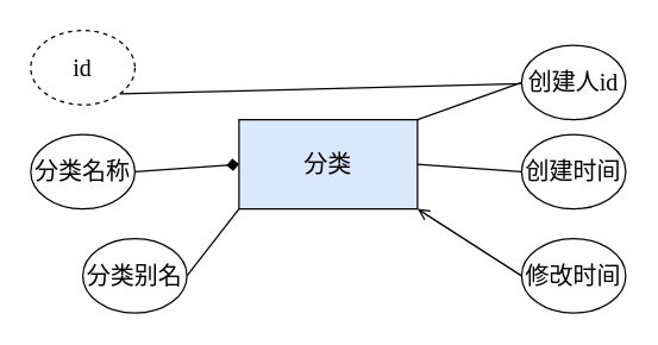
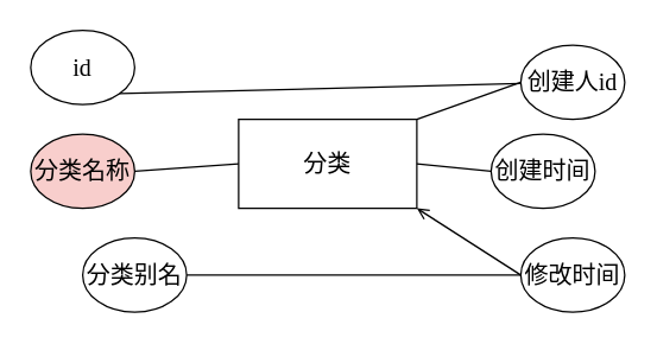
  <mxCell id="0" />
  <mxCell id="1" parent="0" />
- <mxCell id="2" value="分类" style="rounded=0;whiteSpace=wrap;html=1;fontFamily=Times New Roman;fontSize=16;fillColor=#dae8fc;" parent="1" vertex="1"><mxGeometry x="160" y="80" width="120" height="60" as="geometry" /></mxCell>
- <mxCell id="3" value="id" style="ellipse;whiteSpace=wrap;html=1;fontFamily=Times New Roman;fontSize=16;dashed=1;" parent="1" vertex="1"><mxGeometry x="20" y="20" width="70" height="50" as="geometry" /></mxCell>
- <mxCell id="4" value="分类名称" style="ellipse;whiteSpace=wrap;html=1;fontFamily=Times New Roman;fontSize=16;" parent="1" vertex="1"><mxGeometry x="20" y="90" width="70" height="50" as="geometry" /></mxCell>
+ <mxCell id="2" value="分类" style="rounded=0;whiteSpace=wrap;html=1;fontFamily=Times New Roman;fontSize=16;" parent="1" vertex="1"><mxGeometry x="160" y="80" width="120" height="60" as="geometry" /></mxCell>
+ <mxCell id="3" value="id" style="ellipse;whiteSpace=wrap;html=1;fontFamily=Times New Roman;fontSize=16;" parent="1" vertex="1"><mxGeometry x="20" y="20" width="70" height="50" as="geometry" /></mxCell>
+ <mxCell id="4" value="分类名称" style="ellipse;whiteSpace=wrap;html=1;fontFamily=Times New Roman;fontSize=16;fillColor=#f8cecc;" parent="1" vertex="1"><mxGeometry x="20" y="90" width="70" height="50" as="geometry" /></mxCell>
  <mxCell id="5" value="分类别名" style="ellipse;whiteSpace=wrap;html=1;fontFamily=Times New Roman;fontSize=16;" parent="1" vertex="1"><mxGeometry x="55" y="160" width="70" height="50" as="geometry" /></mxCell>
  <mxCell id="6" value="修改时间" style="ellipse;whiteSpace=wrap;html=1;fontFamily=Times New Roman;fontSize=16;" parent="1" vertex="1"><mxGeometry x="350" y="160" width="70" height="50" as="geometry" /></mxCell>
- <mxCell id="7" value="创建时间" style="ellipse;whiteSpace=wrap;html=1;fontFamily=Times New Roman;fontSize=16;" parent="1" vertex="1"><mxGeometry x="350" y="90" width="70" height="50" as="geometry" /></mxCell>
+ <mxCell id="7" value="创建时间" style="ellipse;whiteSpace=wrap;html=1;fontFamily=Times New Roman;fontSize=16;" parent="1" vertex="1"><mxGeometry x="330" y="90" width="70" height="50" as="geometry" /></mxCell>
  <mxCell id="8" value="创建人id" style="ellipse;whiteSpace=wrap;html=1;fontFamily=Times New Roman;fontSize=16;" parent="1" vertex="1"><mxGeometry x="350" y="30" width="70" height="50" as="geometry" /></mxCell>
  <mxCell id="9" value="" style="endArrow=open;html=1;rounded=0;exitX=0;exitY=0.5;exitDx=0;exitDy=0;entryX=1;entryY=1;entryDx=0;entryDy=0;fontFamily=Times New Roman;fontSize=16;" parent="1" source="6" target="2" edge="1"><mxGeometry width="50" height="50" relative="1" as="geometry"><mxPoint x="200" y="170" as="sourcePoint" /><mxPoint x="270" y="140" as="targetPoint" /></mxGeometry></mxCell>
  <mxCell id="10" value="" style="endArrow=none;html=1;rounded=0;exitX=0;exitY=0.5;exitDx=0;exitDy=0;entryX=1;entryY=0.5;entryDx=0;entryDy=0;fontFamily=Times New Roman;fontSize=16;" parent="1" source="7" target="2" edge="1"><mxGeometry width="50" height="50" relative="1" as="geometry"><mxPoint x="200" y="170" as="sourcePoint" /><mxPoint x="270" y="115" as="targetPoint" /></mxGeometry></mxCell>
  <mxCell id="11" value="" style="endArrow=none;html=1;rounded=0;exitX=0;exitY=0.5;exitDx=0;exitDy=0;entryX=1;entryY=0;entryDx=0;entryDy=0;fontFamily=Times New Roman;fontSize=16;" parent="1" source="8" target="2" edge="1"><mxGeometry width="50" height="50" relative="1" as="geometry"><mxPoint x="200" y="170" as="sourcePoint" /><mxPoint x="270" y="120" as="targetPoint" /></mxGeometry></mxCell>
- <mxCell id="12" value="" style="endArrow=none;html=1;rounded=0;exitX=1;exitY=0.5;exitDx=0;exitDy=0;entryX=0;entryY=1;entryDx=0;entryDy=0;fontFamily=Times New Roman;fontSize=16;" parent="1" source="5" target="2" edge="1"><mxGeometry width="50" height="50" relative="1" as="geometry"><mxPoint x="100" y="160" as="sourcePoint" /><mxPoint x="150" y="140" as="targetPoint" /></mxGeometry></mxCell>
- <mxCell id="13" value="" style="endArrow=diamond;html=1;rounded=0;exitX=1;exitY=0.5;exitDx=0;exitDy=0;entryX=0;entryY=0.5;entryDx=0;entryDy=0;fontFamily=Times New Roman;fontSize=16;" parent="1" source="4" target="2" edge="1"><mxGeometry width="50" height="50" relative="1" as="geometry"><mxPoint x="200" y="170" as="sourcePoint" /><mxPoint x="160" y="110" as="targetPoint" /></mxGeometry></mxCell>
+ <mxCell id="12" value="" style="endArrow=none;html=1;rounded=0;exitX=1;exitY=0.5;exitDx=0;exitDy=0;fontFamily=Times New Roman;fontSize=16;" parent="1" source="5" target="6" edge="1"><mxGeometry width="50" height="50" relative="1" as="geometry"><mxPoint x="100" y="160" as="sourcePoint" /><mxPoint x="150" y="140" as="targetPoint" /></mxGeometry></mxCell>
+ <mxCell id="13" value="" style="endArrow=none;html=1;rounded=0;exitX=1;exitY=0.5;exitDx=0;exitDy=0;entryX=0;entryY=0.5;entryDx=0;entryDy=0;fontFamily=Times New Roman;fontSize=16;" parent="1" source="4" target="2" edge="1"><mxGeometry width="50" height="50" relative="1" as="geometry"><mxPoint x="200" y="170" as="sourcePoint" /><mxPoint x="160" y="110" as="targetPoint" /></mxGeometry></mxCell>
  <mxCell id="14" value="" style="endArrow=none;html=1;rounded=0;exitX=1;exitY=1;exitDx=0;exitDy=0;fontFamily=Times New Roman;fontSize=16;" parent="1" source="3" target="8" edge="1"><mxGeometry width="50" height="50" relative="1" as="geometry"><mxPoint x="200" y="170" as="sourcePoint" /><mxPoint x="160" y="80" as="targetPoint" /></mxGeometry></mxCell>
